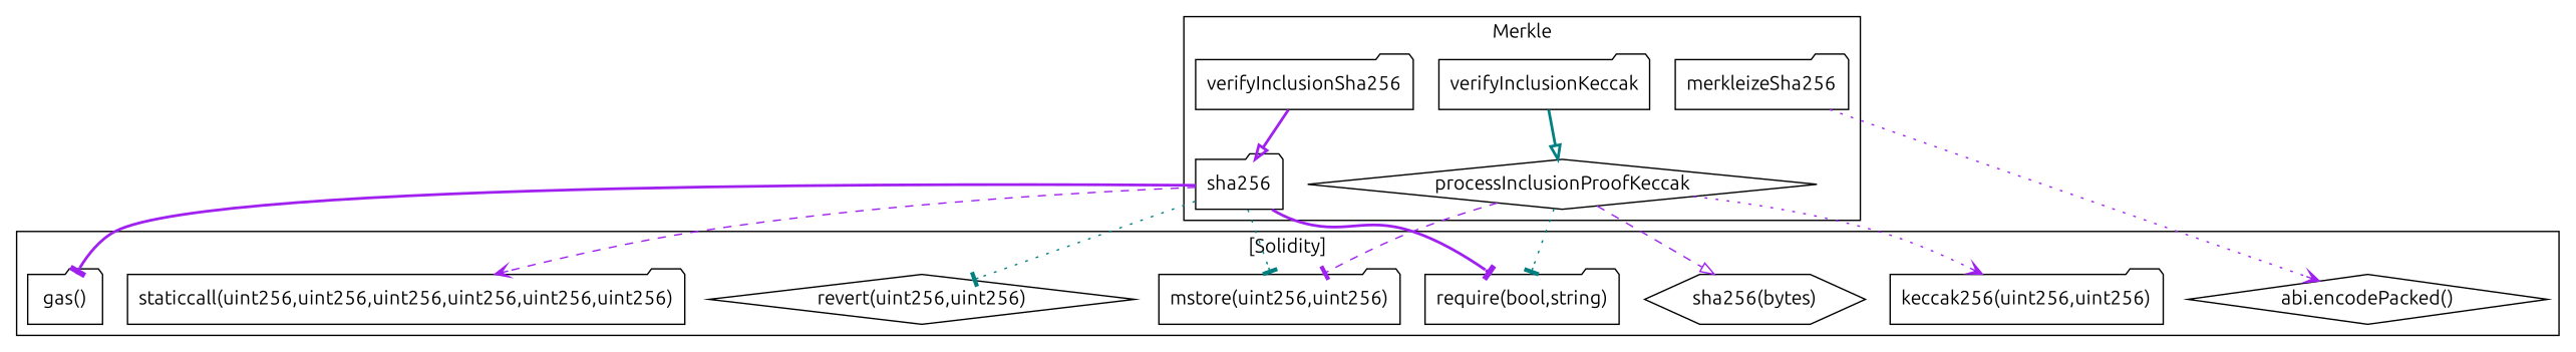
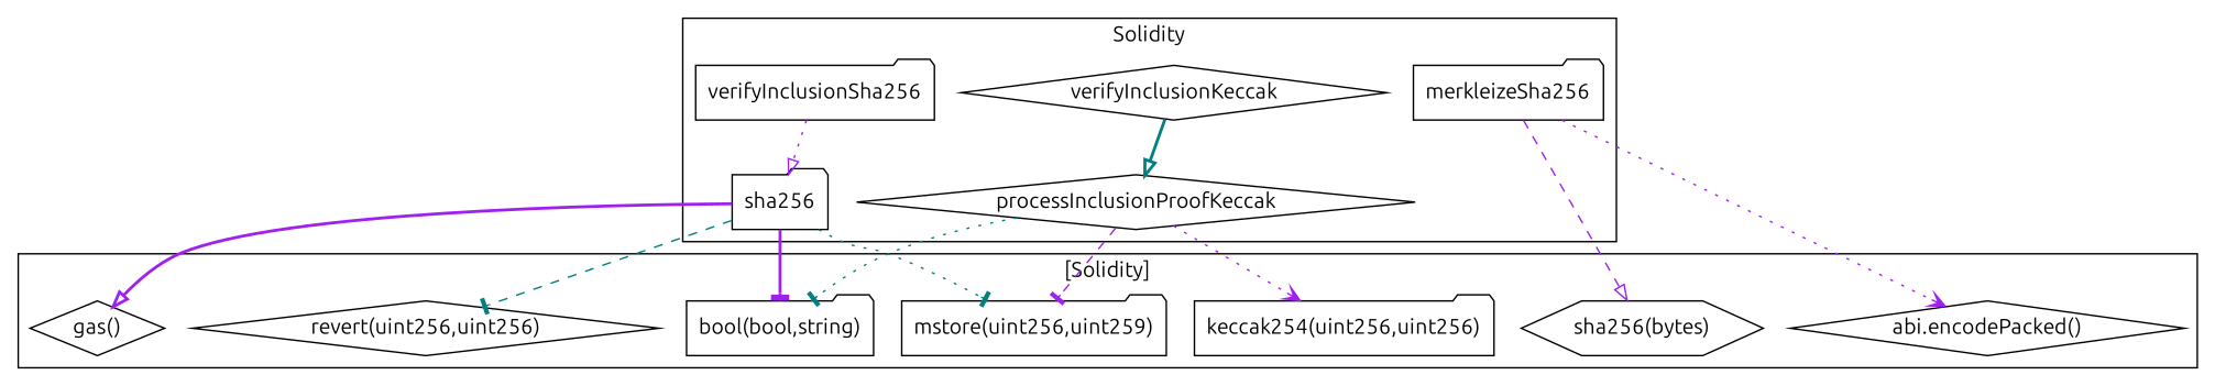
  strict digraph {
    fontname=Ubuntu
    node [fontname=Ubuntu shape=folder]
    edge [arrowhead=tee color=purple fontname=Ubuntu style=dotted]
-   n1 [label=verifyInclusionKeccak]
+   n1 [label=verifyInclusionKeccak shape=diamond]
    n2 [label=processInclusionProofKeccak shape=diamond]
    n3 [label=merkleizeSha256]
    n4 [label=verifyInclusionSha256]
    n5 [label=sha256]
    "sha256(bytes)" [shape=hexagon]
    "abi.encodePacked()" [shape=diamond]
-   "keccak256(uint256,uint256)"
-   "require(bool,string)"
-   "mstore(uint256,uint256)"
-   "staticcall(uint256,uint256,uint256,uint256,uint256,uint256)"
-   "gas()"
+   "keccak256(uint256,uint256)" [label="keccak254(uint256,uint256)"]
+   "require(bool,string)" [label="bool(bool,string)"]
+   "mstore(uint256,uint256)" [label="mstore(uint256,uint259)"]
+   "gas()" [shape=diamond]
    "revert(uint256,uint256)" [shape=diamond]
    subgraph cluster_1 {
-     label=Merkle
+     label=Solidity
      n1
      n2
      n3
      n4
      n5
    }
    subgraph cluster_2 {
      label="[Solidity]"
      "sha256(bytes)"
      "abi.encodePacked()"
      "keccak256(uint256,uint256)"
      "require(bool,string)"
      "mstore(uint256,uint256)"
-     "staticcall(uint256,uint256,uint256,uint256,uint256,uint256)"
      "gas()"
      "revert(uint256,uint256)"
    }
    n1 -> n2 [arrowhead=onormal color=teal style=bold]
    n2 -> "keccak256(uint256,uint256)" [arrowhead=vee]
    n2 -> "require(bool,string)" [color=teal]
    n2 -> "mstore(uint256,uint256)" [style=dashed]
-   n2 -> "sha256(bytes)" [arrowhead=onormal style=dashed]
+   n3 -> "sha256(bytes)" [arrowhead=onormal style=dashed]
    n3 -> "abi.encodePacked()" [arrowhead=vee]
-   n4 -> n5 [arrowhead=onormal style=bold]
+   n4 -> n5 [arrowhead=onormal]
    n5 -> "require(bool,string)" [style=bold]
    n5 -> "mstore(uint256,uint256)" [color=teal]
-   n5 -> "staticcall(uint256,uint256,uint256,uint256,uint256,uint256)" [arrowhead=vee style=dashed]
-   n5 -> "gas()" [style=bold]
-   n5 -> "revert(uint256,uint256)" [color=teal]
+   n5 -> "gas()" [arrowhead=onormal style=bold]
+   n5 -> "revert(uint256,uint256)" [color=teal style=dashed]
  }
